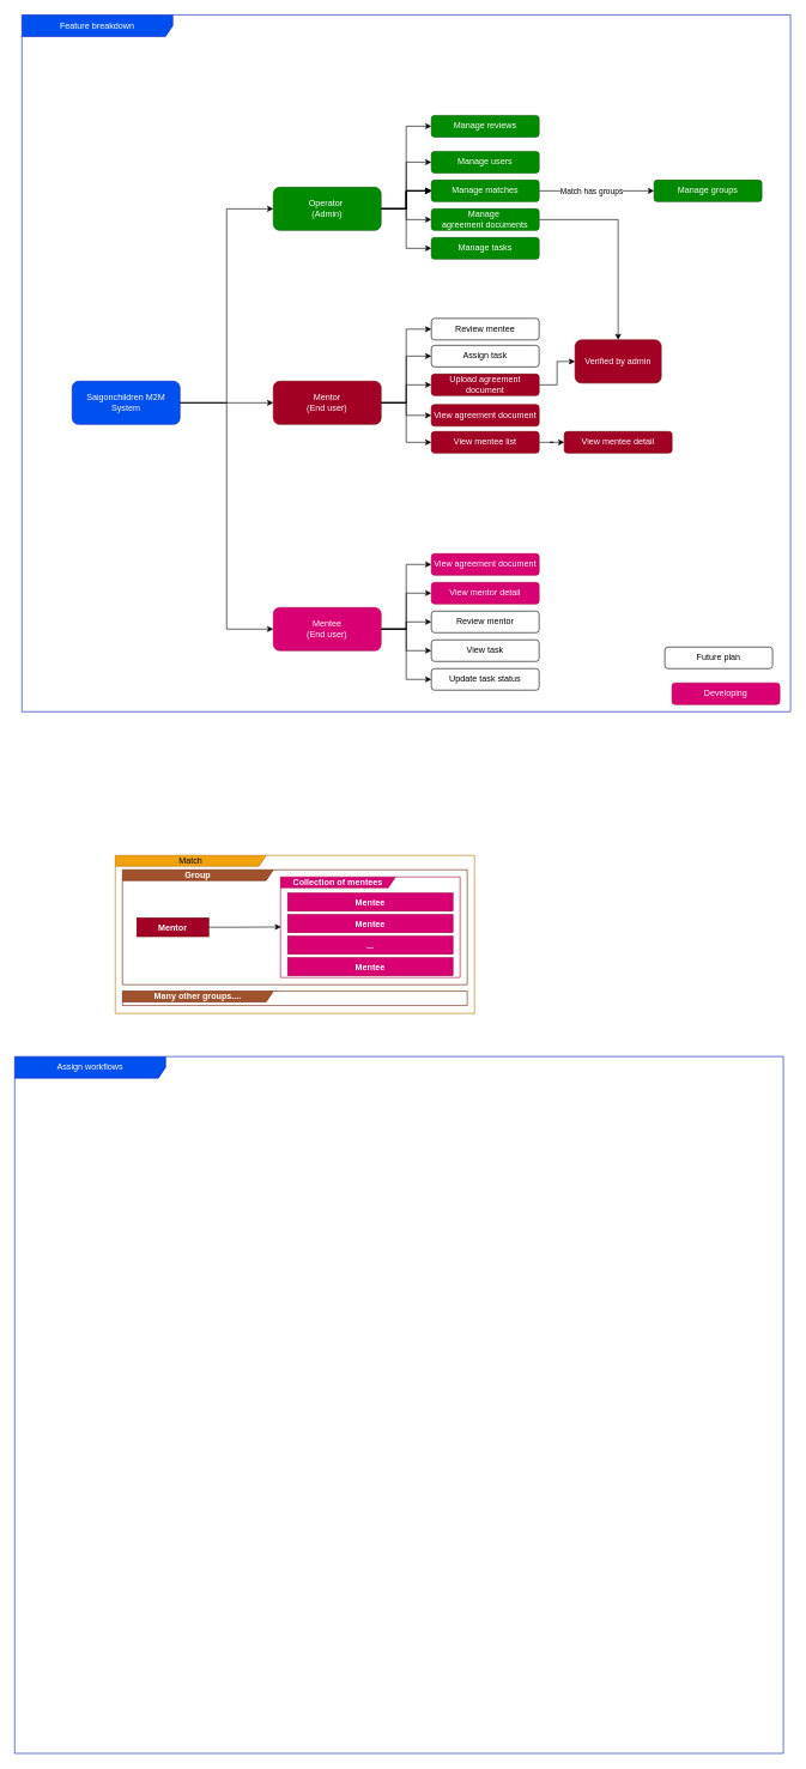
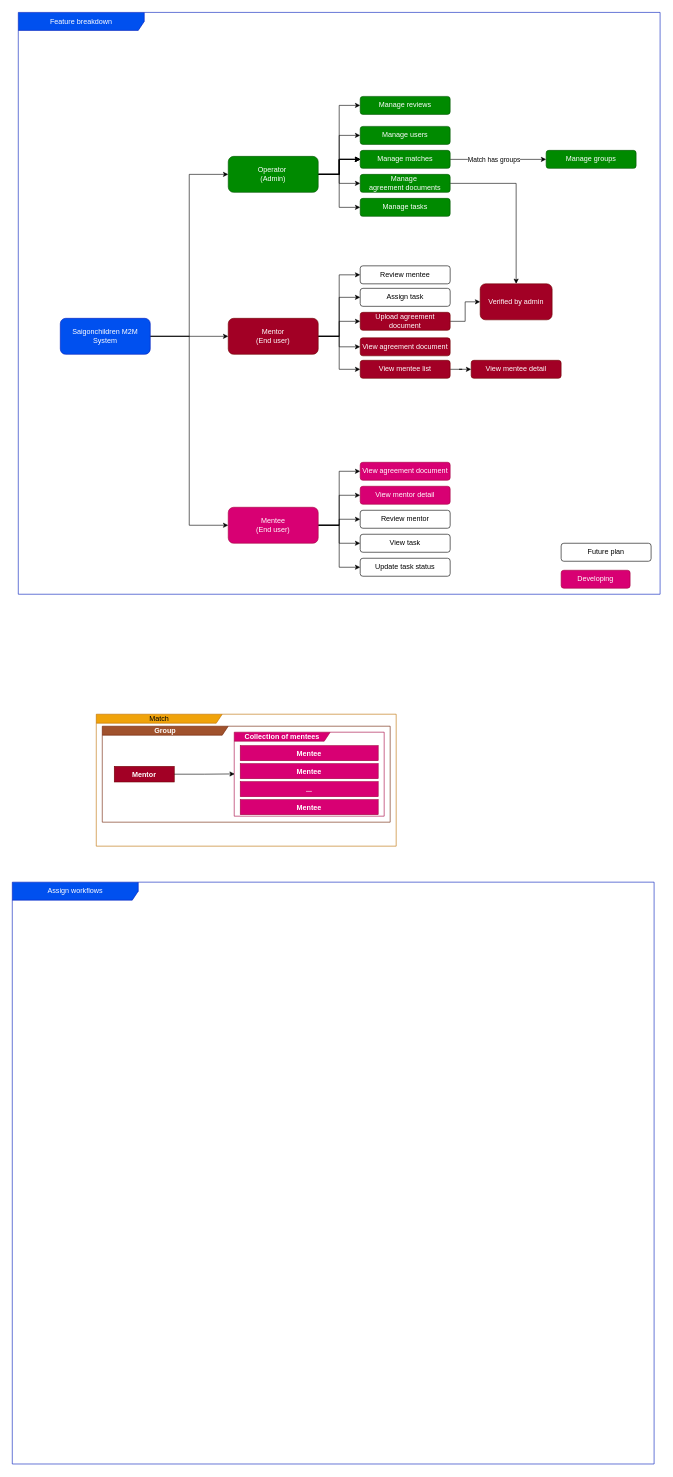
  <mxCell id="0" />
  <mxCell id="1" parent="0" />
  <mxCell id="2" style="edgeStyle=orthogonalEdgeStyle;rounded=0;orthogonalLoop=1;jettySize=auto;html=1;entryX=0;entryY=0.5;entryDx=0;entryDy=0;" parent="1" source="5" target="15" edge="1"><mxGeometry relative="1" as="geometry" /></mxCell>
  <mxCell id="3" style="edgeStyle=orthogonalEdgeStyle;rounded=0;orthogonalLoop=1;jettySize=auto;html=1;entryX=0;entryY=0.5;entryDx=0;entryDy=0;" parent="1" source="5" target="27" edge="1"><mxGeometry relative="1" as="geometry" /></mxCell>
  <mxCell id="4" style="edgeStyle=orthogonalEdgeStyle;rounded=0;orthogonalLoop=1;jettySize=auto;html=1;entryX=0;entryY=0.5;entryDx=0;entryDy=0;" parent="1" source="5" target="33" edge="1"><mxGeometry relative="1" as="geometry" /></mxCell>
  <mxCell id="5" value="Saigonchildren M2M&lt;div&gt;System&lt;/div&gt;" style="rounded=1;whiteSpace=wrap;html=1;fillColor=#0050ef;fontColor=#ffffff;strokeColor=#001DBC;" parent="1" vertex="1"><mxGeometry x="100" y="530" width="150" height="60" as="geometry" /></mxCell>
  <mxCell id="6" style="edgeStyle=orthogonalEdgeStyle;rounded=0;orthogonalLoop=1;jettySize=auto;html=1;entryX=0;entryY=0.5;entryDx=0;entryDy=0;" parent="1" source="15" target="16" edge="1"><mxGeometry relative="1" as="geometry" /></mxCell>
  <mxCell id="7" style="edgeStyle=orthogonalEdgeStyle;rounded=0;orthogonalLoop=1;jettySize=auto;html=1;entryX=0;entryY=0.5;entryDx=0;entryDy=0;" parent="1" source="15" target="19" edge="1"><mxGeometry relative="1" as="geometry"><mxPoint x="590" y="380" as="targetPoint" /></mxGeometry></mxCell>
  <mxCell id="8" style="edgeStyle=orthogonalEdgeStyle;rounded=0;orthogonalLoop=1;jettySize=auto;html=1;entryX=0;entryY=0.5;entryDx=0;entryDy=0;" parent="1" source="15" target="21" edge="1"><mxGeometry relative="1" as="geometry" /></mxCell>
  <mxCell id="9" value="" style="edgeStyle=orthogonalEdgeStyle;rounded=0;orthogonalLoop=1;jettySize=auto;html=1;" parent="1" source="15" target="19" edge="1"><mxGeometry relative="1" as="geometry" /></mxCell>
  <mxCell id="10" value="" style="edgeStyle=orthogonalEdgeStyle;rounded=0;orthogonalLoop=1;jettySize=auto;html=1;" parent="1" source="15" target="19" edge="1"><mxGeometry relative="1" as="geometry" /></mxCell>
  <mxCell id="11" value="" style="edgeStyle=orthogonalEdgeStyle;rounded=0;orthogonalLoop=1;jettySize=auto;html=1;" parent="1" source="15" target="19" edge="1"><mxGeometry relative="1" as="geometry" /></mxCell>
  <mxCell id="12" value="" style="edgeStyle=orthogonalEdgeStyle;rounded=0;orthogonalLoop=1;jettySize=auto;html=1;" parent="1" source="15" target="19" edge="1"><mxGeometry relative="1" as="geometry" /></mxCell>
  <mxCell id="13" style="edgeStyle=orthogonalEdgeStyle;rounded=0;orthogonalLoop=1;jettySize=auto;html=1;entryX=0;entryY=0.5;entryDx=0;entryDy=0;" parent="1" source="15" target="44" edge="1"><mxGeometry relative="1" as="geometry" /></mxCell>
  <mxCell id="14" style="edgeStyle=orthogonalEdgeStyle;rounded=0;orthogonalLoop=1;jettySize=auto;html=1;entryX=0;entryY=0.5;entryDx=0;entryDy=0;" parent="1" source="15" target="49" edge="1"><mxGeometry relative="1" as="geometry" /></mxCell>
  <mxCell id="15" value="Operator&amp;nbsp;&lt;div&gt;(Admin)&lt;/div&gt;" style="rounded=1;whiteSpace=wrap;html=1;fillColor=#008a00;fontColor=#ffffff;strokeColor=#005700;" parent="1" vertex="1"><mxGeometry x="380" y="260" width="150" height="60" as="geometry" /></mxCell>
  <mxCell id="16" value="Manage users" style="rounded=1;whiteSpace=wrap;html=1;fillColor=#008a00;fontColor=#ffffff;strokeColor=#005700;" parent="1" vertex="1"><mxGeometry x="600" y="210" width="150" height="30" as="geometry" /></mxCell>
  <mxCell id="17" value="" style="edgeStyle=orthogonalEdgeStyle;rounded=0;orthogonalLoop=1;jettySize=auto;html=1;" parent="1" source="19" target="37" edge="1"><mxGeometry relative="1" as="geometry" /></mxCell>
  <mxCell id="18" value="Match has groups" style="edgeLabel;html=1;align=center;verticalAlign=middle;resizable=0;points=[];" parent="17" vertex="1" connectable="0"><mxGeometry x="-0.224" y="1" relative="1" as="geometry"><mxPoint x="10" y="1" as="offset" /></mxGeometry></mxCell>
  <mxCell id="19" value="Manage matches" style="rounded=1;whiteSpace=wrap;html=1;fillColor=#008a00;fontColor=#ffffff;strokeColor=#005700;" parent="1" vertex="1"><mxGeometry x="600" y="250" width="150" height="30" as="geometry" /></mxCell>
  <mxCell id="20" style="edgeStyle=orthogonalEdgeStyle;rounded=0;orthogonalLoop=1;jettySize=auto;html=1;" edge="1" parent="1" source="21" target="63"><mxGeometry relative="1" as="geometry" /></mxCell>
  <mxCell id="21" value="Manage&amp;nbsp;&lt;div&gt;agreement documents&lt;/div&gt;" style="rounded=1;whiteSpace=wrap;html=1;fillColor=#008a00;fontColor=#ffffff;strokeColor=#005700;" parent="1" vertex="1"><mxGeometry x="600" y="290" width="150" height="30" as="geometry" /></mxCell>
  <mxCell id="22" value="" style="edgeStyle=orthogonalEdgeStyle;rounded=0;orthogonalLoop=1;jettySize=auto;html=1;entryX=0;entryY=0.5;entryDx=0;entryDy=0;" parent="1" source="27" target="34" edge="1"><mxGeometry relative="1" as="geometry"><mxPoint x="610" y="550.029" as="targetPoint" /></mxGeometry></mxCell>
  <mxCell id="23" style="edgeStyle=orthogonalEdgeStyle;rounded=0;orthogonalLoop=1;jettySize=auto;html=1;entryX=0;entryY=0.5;entryDx=0;entryDy=0;" parent="1" source="27" target="42" edge="1"><mxGeometry relative="1" as="geometry" /></mxCell>
  <mxCell id="24" style="edgeStyle=orthogonalEdgeStyle;rounded=0;orthogonalLoop=1;jettySize=auto;html=1;entryX=0;entryY=0.5;entryDx=0;entryDy=0;" parent="1" source="27" target="43" edge="1"><mxGeometry relative="1" as="geometry" /></mxCell>
  <mxCell id="25" value="" style="edgeStyle=orthogonalEdgeStyle;rounded=0;orthogonalLoop=1;jettySize=auto;html=1;entryX=0;entryY=0.5;entryDx=0;entryDy=0;" parent="1" source="27" target="36" edge="1"><mxGeometry relative="1" as="geometry" /></mxCell>
  <mxCell id="26" style="edgeStyle=orthogonalEdgeStyle;rounded=0;orthogonalLoop=1;jettySize=auto;html=1;entryX=0;entryY=0.5;entryDx=0;entryDy=0;" parent="1" source="27" target="47" edge="1"><mxGeometry relative="1" as="geometry" /></mxCell>
  <mxCell id="27" value="Mentor&lt;br&gt;(End user)" style="rounded=1;whiteSpace=wrap;html=1;fillColor=#a20025;fontColor=#ffffff;strokeColor=#6F0000;" parent="1" vertex="1"><mxGeometry x="380" y="530" width="150" height="60" as="geometry" /></mxCell>
  <mxCell id="28" style="edgeStyle=orthogonalEdgeStyle;rounded=0;orthogonalLoop=1;jettySize=auto;html=1;entryX=0;entryY=0.5;entryDx=0;entryDy=0;" parent="1" source="33" target="40" edge="1"><mxGeometry relative="1" as="geometry" /></mxCell>
  <mxCell id="29" style="edgeStyle=orthogonalEdgeStyle;rounded=0;orthogonalLoop=1;jettySize=auto;html=1;entryX=0;entryY=0.5;entryDx=0;entryDy=0;" parent="1" source="33" target="45" edge="1"><mxGeometry relative="1" as="geometry" /></mxCell>
  <mxCell id="30" style="edgeStyle=orthogonalEdgeStyle;rounded=0;orthogonalLoop=1;jettySize=auto;html=1;entryX=0;entryY=0.5;entryDx=0;entryDy=0;" parent="1" source="33" target="46" edge="1"><mxGeometry relative="1" as="geometry" /></mxCell>
  <mxCell id="31" style="edgeStyle=orthogonalEdgeStyle;rounded=0;orthogonalLoop=1;jettySize=auto;html=1;entryX=0;entryY=0.5;entryDx=0;entryDy=0;" parent="1" source="33" target="48" edge="1"><mxGeometry relative="1" as="geometry" /></mxCell>
  <mxCell id="32" style="edgeStyle=orthogonalEdgeStyle;rounded=0;orthogonalLoop=1;jettySize=auto;html=1;entryX=0;entryY=0.5;entryDx=0;entryDy=0;" edge="1" parent="1" source="33" target="39"><mxGeometry relative="1" as="geometry" /></mxCell>
  <mxCell id="33" value="Mentee&lt;br&gt;(End user)" style="rounded=1;whiteSpace=wrap;html=1;fillColor=#d80073;fontColor=#ffffff;strokeColor=#A50040;" parent="1" vertex="1"><mxGeometry x="380" y="845" width="150" height="60" as="geometry" /></mxCell>
  <mxCell id="34" value="View agreement document" style="rounded=1;whiteSpace=wrap;html=1;fillColor=#a20025;fontColor=#ffffff;strokeColor=#6F0000;" parent="1" vertex="1"><mxGeometry x="600" y="562.5" width="150" height="30" as="geometry" /></mxCell>
  <mxCell id="35" style="edgeStyle=orthogonalEdgeStyle;rounded=0;orthogonalLoop=1;jettySize=auto;html=1;entryX=0;entryY=0.5;entryDx=0;entryDy=0;" edge="1" parent="1" source="36" target="38"><mxGeometry relative="1" as="geometry" /></mxCell>
  <mxCell id="36" value="View mentee list" style="rounded=1;whiteSpace=wrap;html=1;fillColor=#a20025;fontColor=#ffffff;strokeColor=#6F0000;" parent="1" vertex="1"><mxGeometry x="600" y="600" width="150" height="30" as="geometry" /></mxCell>
  <mxCell id="37" value="Manage groups" style="rounded=1;whiteSpace=wrap;html=1;fillColor=#008a00;fontColor=#ffffff;strokeColor=#005700;" parent="1" vertex="1"><mxGeometry x="910" y="250" width="150" height="30" as="geometry" /></mxCell>
  <mxCell id="38" value="View mentee detail" style="rounded=1;whiteSpace=wrap;html=1;fillColor=#a20025;fontColor=#ffffff;strokeColor=#6F0000;" parent="1" vertex="1"><mxGeometry x="785" y="600" width="150" height="30" as="geometry" /></mxCell>
  <mxCell id="39" value="View agreement document" style="rounded=1;whiteSpace=wrap;html=1;fillColor=#d80073;fontColor=#ffffff;strokeColor=#A50040;" parent="1" vertex="1"><mxGeometry x="600" y="770" width="150" height="30" as="geometry" /></mxCell>
  <mxCell id="40" value="View mentor detail" style="rounded=1;whiteSpace=wrap;html=1;fillColor=#d80073;fontColor=#ffffff;strokeColor=#A50040;" parent="1" vertex="1"><mxGeometry x="600" y="810" width="150" height="30" as="geometry" /></mxCell>
  <mxCell id="41" value="" style="edgeStyle=orthogonalEdgeStyle;rounded=0;orthogonalLoop=1;jettySize=auto;html=1;" edge="1" parent="1" source="42" target="63"><mxGeometry relative="1" as="geometry" /></mxCell>
  <mxCell id="42" value="Upload agreement document" style="rounded=1;whiteSpace=wrap;html=1;fillColor=#a20025;fontColor=#ffffff;strokeColor=#6F0000;" parent="1" vertex="1"><mxGeometry x="600" y="520" width="150" height="30" as="geometry" /></mxCell>
  <mxCell id="43" value="Assign task" style="rounded=1;whiteSpace=wrap;html=1;" parent="1" vertex="1"><mxGeometry x="600" y="480" width="150" height="30" as="geometry" /></mxCell>
  <mxCell id="44" value="Manage tasks" style="rounded=1;whiteSpace=wrap;html=1;fillColor=#008a00;fontColor=#ffffff;strokeColor=#005700;" parent="1" vertex="1"><mxGeometry x="600" y="330" width="150" height="30" as="geometry" /></mxCell>
  <mxCell id="45" value="View task" style="rounded=1;whiteSpace=wrap;html=1;" parent="1" vertex="1"><mxGeometry x="600" y="890" width="150" height="30" as="geometry" /></mxCell>
  <mxCell id="46" value="Update task status" style="rounded=1;whiteSpace=wrap;html=1;" parent="1" vertex="1"><mxGeometry x="600" y="930" width="150" height="30" as="geometry" /></mxCell>
  <mxCell id="47" value="Review mentee" style="rounded=1;whiteSpace=wrap;html=1;" parent="1" vertex="1"><mxGeometry x="600" y="442.5" width="150" height="30" as="geometry" /></mxCell>
  <mxCell id="48" value="Review mentor" style="rounded=1;whiteSpace=wrap;html=1;" parent="1" vertex="1"><mxGeometry x="600" y="850" width="150" height="30" as="geometry" /></mxCell>
  <mxCell id="49" value="Manage reviews" style="rounded=1;whiteSpace=wrap;html=1;fillColor=#008a00;fontColor=#ffffff;strokeColor=#005700;" parent="1" vertex="1"><mxGeometry x="600" y="160" width="150" height="30" as="geometry" /></mxCell>
  <mxCell id="50" value="Feature breakdown" style="shape=umlFrame;whiteSpace=wrap;html=1;pointerEvents=0;width=210;height=30;fillColor=#0050ef;fontColor=#ffffff;strokeColor=#001DBC;" parent="1" vertex="1"><mxGeometry x="30" y="20" width="1070" height="970" as="geometry" /></mxCell>
  <mxCell id="51" value="Match" style="shape=umlFrame;whiteSpace=wrap;html=1;pointerEvents=0;width=210;height=15;fillColor=#f0a30a;fontColor=#000000;strokeColor=#BD7000;" parent="1" vertex="1"><mxGeometry x="160" y="1190" width="500" height="220" as="geometry" /></mxCell>
  <mxCell id="52" value="Mentor" style="text;strokeColor=#6F0000;fillColor=#a20025;align=center;verticalAlign=top;spacingLeft=4;spacingRight=4;overflow=hidden;rotatable=0;points=[[0,0.5],[1,0.5]];portConstraint=eastwest;whiteSpace=wrap;html=1;fontColor=#ffffff;fontStyle=1" parent="1" vertex="1"><mxGeometry x="190" y="1277" width="100" height="26" as="geometry" /></mxCell>
  <mxCell id="53" value="Collection of mentees" style="shape=umlFrame;whiteSpace=wrap;html=1;pointerEvents=0;width=160;height=15;fillColor=#d80073;fontColor=#ffffff;strokeColor=#A50040;fontStyle=1" parent="1" vertex="1"><mxGeometry x="390" y="1220" width="250" height="140" as="geometry" /></mxCell>
  <mxCell id="54" value="" style="group;fontStyle=1" parent="1" vertex="1" connectable="0"><mxGeometry x="400" y="1242.5" width="230" height="115" as="geometry" /></mxCell>
  <mxCell id="55" value="Mentee" style="text;strokeColor=#A50040;fillColor=#d80073;align=center;verticalAlign=top;spacingLeft=4;spacingRight=4;overflow=hidden;rotatable=0;points=[[0,0.5],[1,0.5]];portConstraint=eastwest;whiteSpace=wrap;html=1;fontColor=#ffffff;fontStyle=1" parent="54" vertex="1"><mxGeometry width="230" height="25" as="geometry" /></mxCell>
  <mxCell id="56" value="..." style="text;strokeColor=#A50040;fillColor=#d80073;align=center;verticalAlign=top;spacingLeft=4;spacingRight=4;overflow=hidden;rotatable=0;points=[[0,0.5],[1,0.5]];portConstraint=eastwest;whiteSpace=wrap;html=1;fontColor=#ffffff;fontStyle=1" parent="54" vertex="1"><mxGeometry y="60" width="230" height="25" as="geometry" /></mxCell>
  <mxCell id="57" value="Mentee" style="text;strokeColor=#A50040;fillColor=#d80073;align=center;verticalAlign=top;spacingLeft=4;spacingRight=4;overflow=hidden;rotatable=0;points=[[0,0.5],[1,0.5]];portConstraint=eastwest;whiteSpace=wrap;html=1;fontColor=#ffffff;fontStyle=1" parent="54" vertex="1"><mxGeometry y="30" width="230" height="25" as="geometry" /></mxCell>
  <mxCell id="58" value="Mentee" style="text;strokeColor=#A50040;fillColor=#d80073;align=center;verticalAlign=top;spacingLeft=4;spacingRight=4;overflow=hidden;rotatable=0;points=[[0,0.5],[1,0.5]];portConstraint=eastwest;whiteSpace=wrap;html=1;fontColor=#ffffff;fontStyle=1" parent="54" vertex="1"><mxGeometry y="90" width="230" height="25" as="geometry" /></mxCell>
  <mxCell id="59" style="edgeStyle=orthogonalEdgeStyle;rounded=0;orthogonalLoop=1;jettySize=auto;html=1;entryX=0.003;entryY=0.497;entryDx=0;entryDy=0;entryPerimeter=0;fontStyle=1" parent="1" source="52" target="53" edge="1"><mxGeometry relative="1" as="geometry" /></mxCell>
  <mxCell id="60" value="Group" style="shape=umlFrame;whiteSpace=wrap;html=1;pointerEvents=0;width=210;height=15;fillColor=#a0522d;fontColor=#ffffff;strokeColor=#6D1F00;fontStyle=1" parent="1" vertex="1"><mxGeometry y="1210" width="480" height="160" as="geometry" x="170" /></mxCell>
- <mxCell id="61" value="Many other groups...." style="shape=umlFrame;whiteSpace=wrap;html=1;pointerEvents=0;width=210;height=15;fillColor=#a0522d;fontColor=#ffffff;strokeColor=#6D1F00;fontStyle=1" parent="1" vertex="1"><mxGeometry y="1379" width="480" height="20" as="geometry" x="170" /></mxCell>
  <mxCell id="62" value="Assign workflows" style="shape=umlFrame;whiteSpace=wrap;html=1;pointerEvents=0;width=210;height=30;fillColor=#0050ef;fontColor=#ffffff;strokeColor=#001DBC;" parent="1" vertex="1"><mxGeometry x="20" y="1470" width="1070" height="970" as="geometry" /></mxCell>
  <mxCell id="63" value="Verified by admin" style="whiteSpace=wrap;html=1;fillColor=#a20025;strokeColor=#6F0000;fontColor=#ffffff;rounded=1;" vertex="1" parent="1"><mxGeometry x="800" y="472.5" width="120" height="60" as="geometry" /></mxCell>
- <mxCell id="64" value="Future plan" style="rounded=1;whiteSpace=wrap;html=1;" vertex="1" parent="1"><mxGeometry x="925" y="900" width="150" height="30" as="geometry" /></mxCell>
- <mxCell id="65" value="Developing" style="rounded=1;whiteSpace=wrap;html=1;fillColor=#d80073;fontColor=#ffffff;strokeColor=#A50040;" vertex="1" parent="1"><mxGeometry x="935" y="950" width="150" height="30" as="geometry" /></mxCell>
+ <mxCell id="64" value="Future plan" style="rounded=1;whiteSpace=wrap;html=1;" vertex="1" parent="1"><mxGeometry x="935" y="905" width="150" height="30" as="geometry" /></mxCell>
+ <mxCell id="65" value="Developing" style="rounded=1;whiteSpace=wrap;html=1;fillColor=#d80073;fontColor=#ffffff;strokeColor=#A50040;" vertex="1" parent="1"><mxGeometry x="935" y="950" width="115" height="30" as="geometry" /></mxCell>
